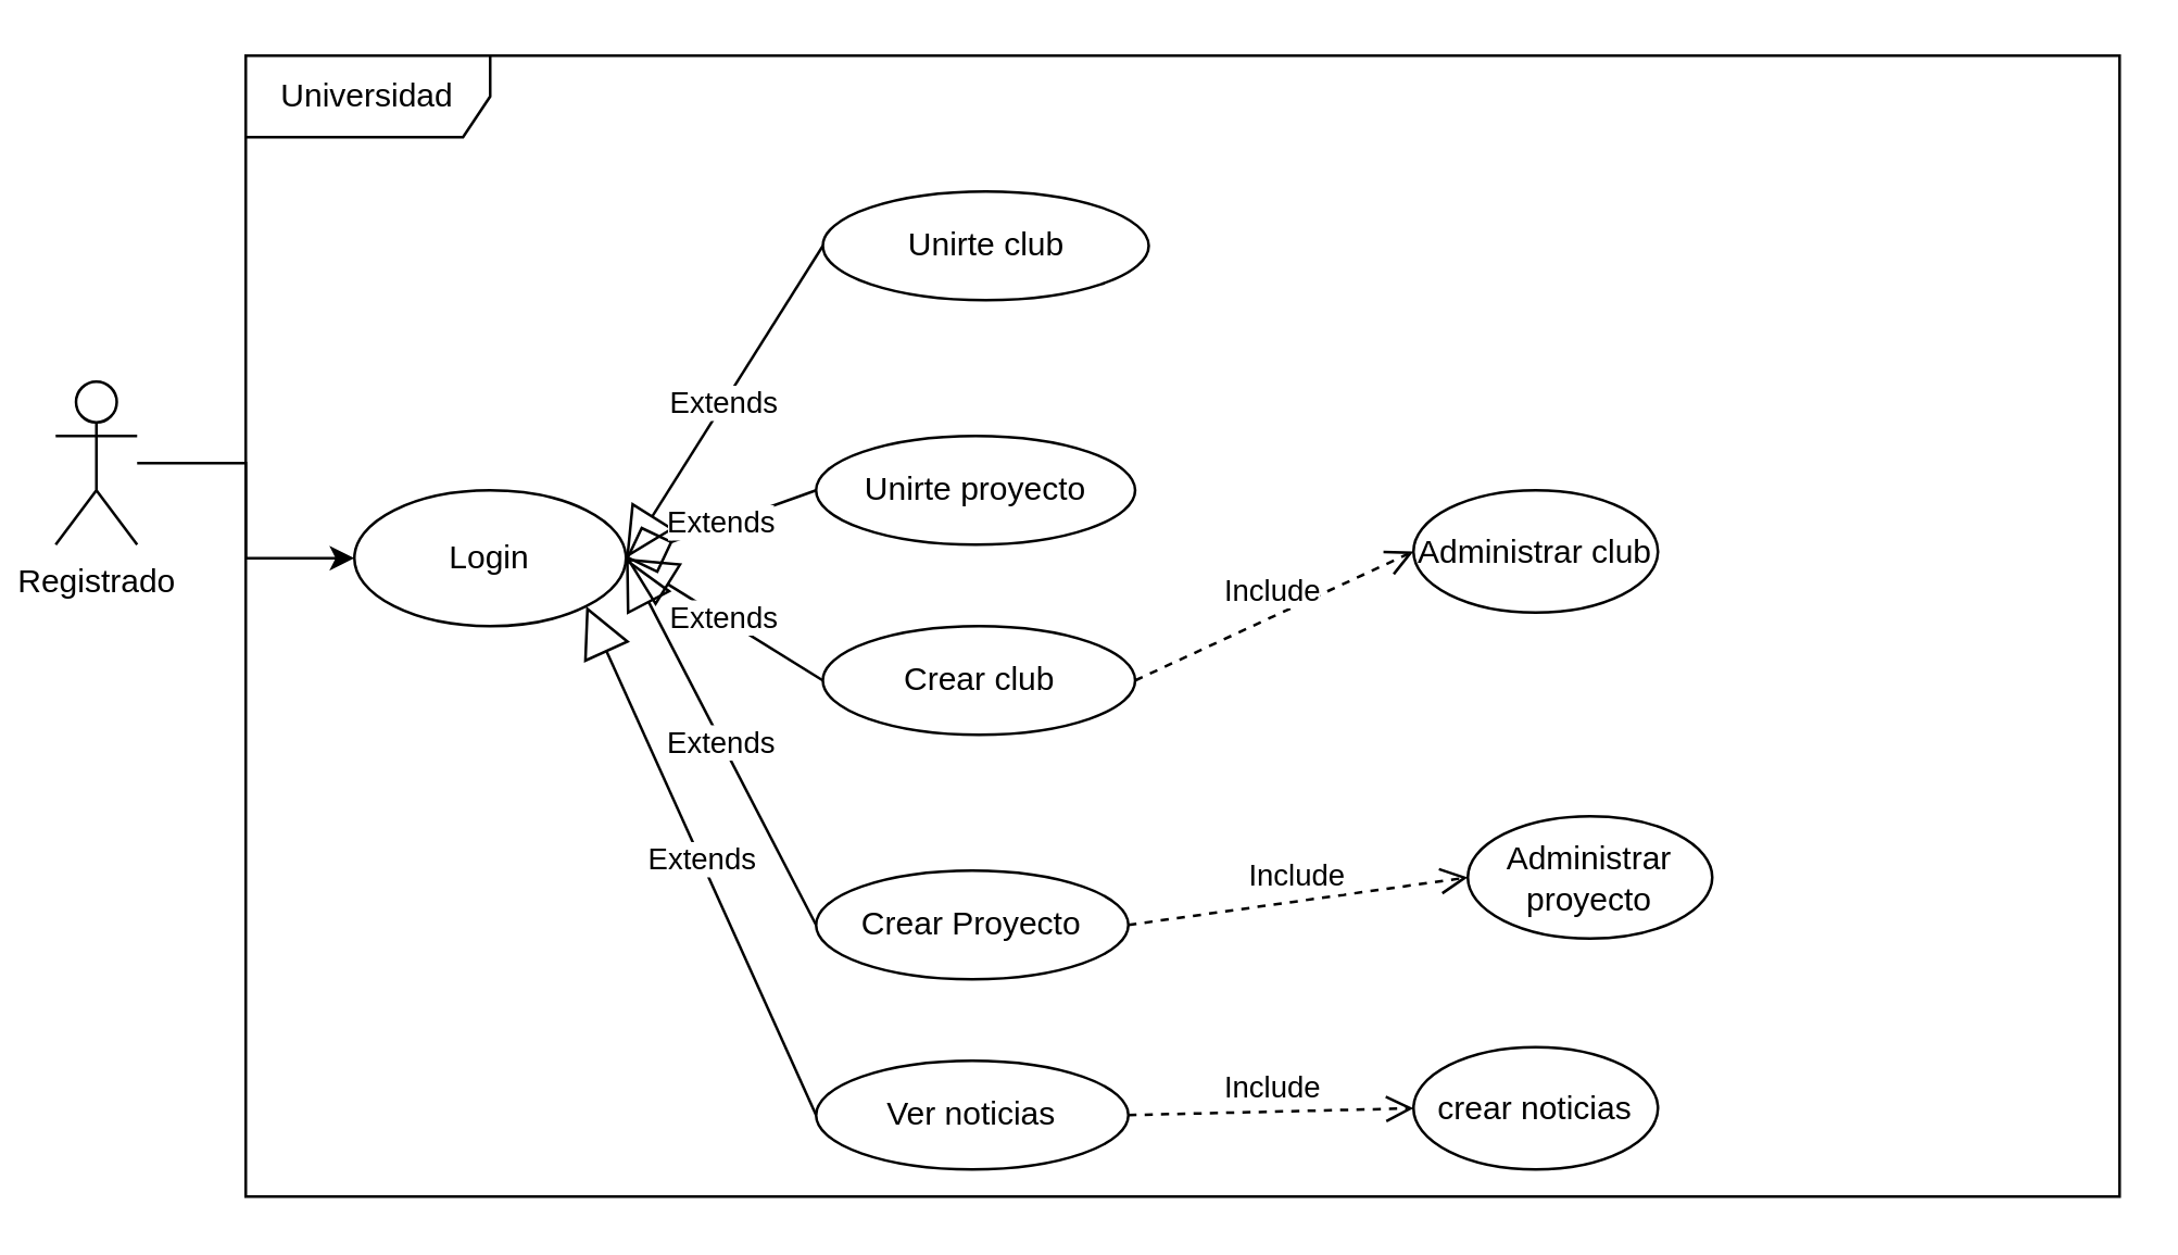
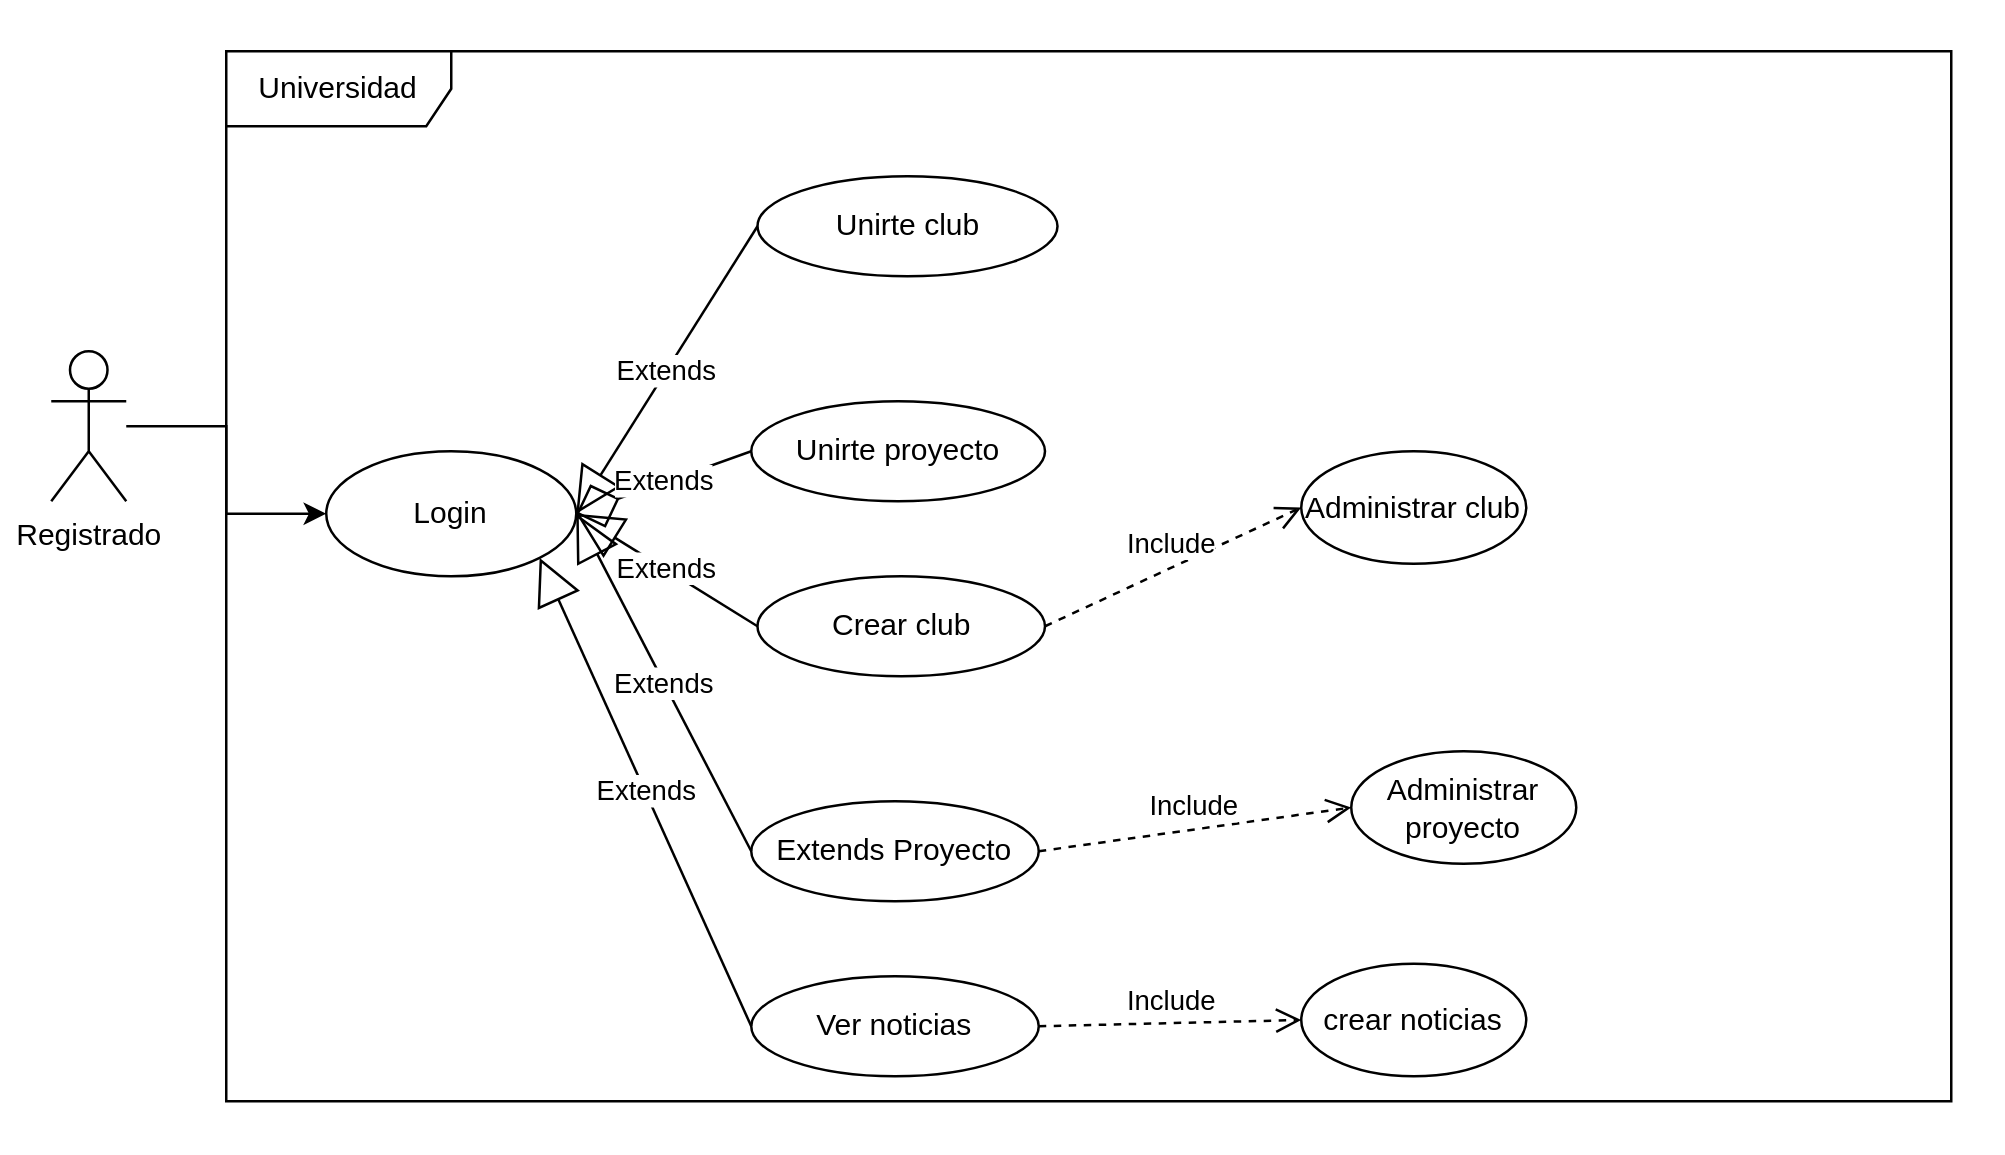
  <mxCell id="0" />
  <mxCell id="1" parent="0" />
  <mxCell id="2" value="Universidad" style="shape=umlFrame;whiteSpace=wrap;html=1;width=90;height=30;" vertex="1" parent="1"><mxGeometry x="90" y="20" width="690" height="420" as="geometry" /></mxCell>
  <mxCell id="3" style="edgeStyle=orthogonalEdgeStyle;rounded=0;orthogonalLoop=1;jettySize=auto;html=1;entryX=0;entryY=0.5;entryDx=0;entryDy=0;" edge="1" parent="1" source="4" target="5"><mxGeometry relative="1" as="geometry" /></mxCell>
  <mxCell id="4" value="Registrado" style="shape=umlActor;verticalLabelPosition=bottom;verticalAlign=top;html=1;" vertex="1" parent="1"><mxGeometry x="20" y="140" width="30" height="60" as="geometry" /></mxCell>
  <mxCell id="5" value="Login" style="ellipse;whiteSpace=wrap;html=1;" vertex="1" parent="1"><mxGeometry x="130" y="180" width="100" height="50" as="geometry" /></mxCell>
  <mxCell id="6" value="Unirte club" style="ellipse;whiteSpace=wrap;html=1;" vertex="1" parent="1"><mxGeometry x="302.5" y="70" width="120" height="40" as="geometry" /></mxCell>
  <mxCell id="7" value="Unirte proyecto" style="ellipse;whiteSpace=wrap;html=1;" vertex="1" parent="1"><mxGeometry x="300" y="160" width="117.5" height="40" as="geometry" /></mxCell>
  <mxCell id="8" value="Crear club" style="ellipse;whiteSpace=wrap;html=1;" vertex="1" parent="1"><mxGeometry x="302.5" y="230" width="115" height="40" as="geometry" /></mxCell>
- <mxCell id="9" value="Crear Proyecto" style="ellipse;whiteSpace=wrap;html=1;" vertex="1" parent="1"><mxGeometry x="300" y="320" width="115" height="40" as="geometry" /></mxCell>
+ <mxCell id="9" value="Extends Proyecto" style="ellipse;whiteSpace=wrap;html=1;" vertex="1" parent="1"><mxGeometry x="300" y="320" width="115" height="40" as="geometry" /></mxCell>
  <mxCell id="10" value="Administrar club" style="ellipse;whiteSpace=wrap;html=1;" vertex="1" parent="1"><mxGeometry x="520" y="180" width="90" height="45" as="geometry" /></mxCell>
  <mxCell id="11" value="Administrar proyecto" style="ellipse;whiteSpace=wrap;html=1;" vertex="1" parent="1"><mxGeometry x="540" y="300" width="90" height="45" as="geometry" /></mxCell>
  <mxCell id="12" value="Extends" style="endArrow=block;endSize=16;endFill=0;html=1;rounded=0;exitX=0;exitY=0.5;exitDx=0;exitDy=0;entryX=1;entryY=0.5;entryDx=0;entryDy=0;" edge="1" parent="1" source="6" target="5"><mxGeometry width="160" relative="1" as="geometry"><mxPoint x="390" y="205" as="sourcePoint" /><mxPoint x="230" y="205" as="targetPoint" /></mxGeometry></mxCell>
  <mxCell id="13" value="Extends" style="endArrow=diamond;endSize=16;endFill=0;html=1;rounded=0;exitX=0;exitY=0.5;exitDx=0;exitDy=0;entryX=1;entryY=0.5;entryDx=0;entryDy=0;" edge="1" parent="1" source="7" target="5"><mxGeometry width="160" relative="1" as="geometry"><mxPoint x="270" y="80" as="sourcePoint" /><mxPoint x="240" y="215" as="targetPoint" /></mxGeometry></mxCell>
  <mxCell id="14" value="Extends" style="endArrow=block;endSize=16;endFill=0;html=1;rounded=0;exitX=0;exitY=0.5;exitDx=0;exitDy=0;entryX=1;entryY=0.5;entryDx=0;entryDy=0;" edge="1" parent="1" source="8" target="5"><mxGeometry width="160" relative="1" as="geometry"><mxPoint x="272.5" y="130" as="sourcePoint" /><mxPoint x="240" y="215" as="targetPoint" /></mxGeometry></mxCell>
  <mxCell id="15" value="Extends" style="endArrow=block;endSize=16;endFill=0;html=1;rounded=0;exitX=0;exitY=0.5;exitDx=0;exitDy=0;entryX=1;entryY=0.5;entryDx=0;entryDy=0;" edge="1" parent="1" source="9" target="5"><mxGeometry width="160" relative="1" as="geometry"><mxPoint x="275" y="190" as="sourcePoint" /><mxPoint x="240" y="215" as="targetPoint" /></mxGeometry></mxCell>
  <mxCell id="16" value="Include" style="html=1;verticalAlign=bottom;endArrow=open;dashed=1;endSize=8;rounded=0;entryX=0;entryY=0.5;entryDx=0;entryDy=0;exitX=1;exitY=0.5;exitDx=0;exitDy=0;" edge="1" parent="1" source="8" target="10"><mxGeometry relative="1" as="geometry"><mxPoint x="430" y="240" as="sourcePoint" /><mxPoint x="350" y="240" as="targetPoint" /></mxGeometry></mxCell>
  <mxCell id="17" value="Include" style="html=1;verticalAlign=bottom;endArrow=open;dashed=1;endSize=8;rounded=0;entryX=0;entryY=0.5;entryDx=0;entryDy=0;exitX=1;exitY=0.5;exitDx=0;exitDy=0;" edge="1" parent="1" source="9" target="11"><mxGeometry relative="1" as="geometry"><mxPoint x="425" y="290" as="sourcePoint" /><mxPoint x="510" y="282.5" as="targetPoint" /></mxGeometry></mxCell>
  <mxCell id="18" value="Ver noticias" style="ellipse;whiteSpace=wrap;html=1;" vertex="1" parent="1"><mxGeometry x="300" y="390" width="115" height="40" as="geometry" /></mxCell>
  <mxCell id="19" value="Extends" style="endArrow=block;endSize=16;endFill=0;html=1;rounded=0;exitX=0;exitY=0.5;exitDx=0;exitDy=0;entryX=1;entryY=1;entryDx=0;entryDy=0;" edge="1" parent="1" source="18" target="5"><mxGeometry width="160" relative="1" as="geometry"><mxPoint x="302.5" y="405" as="sourcePoint" /><mxPoint x="233" y="210" as="targetPoint" /></mxGeometry></mxCell>
  <mxCell id="20" value="crear noticias" style="ellipse;whiteSpace=wrap;html=1;" vertex="1" parent="1"><mxGeometry x="520" y="385" width="90" height="45" as="geometry" /></mxCell>
  <mxCell id="21" value="Include" style="html=1;verticalAlign=bottom;endArrow=open;dashed=1;endSize=8;rounded=0;entryX=0;entryY=0.5;entryDx=0;entryDy=0;exitX=1;exitY=0.5;exitDx=0;exitDy=0;" edge="1" parent="1" source="18" target="20"><mxGeometry relative="1" as="geometry"><mxPoint x="425" y="350" as="sourcePoint" /><mxPoint x="550" y="332.5" as="targetPoint" /></mxGeometry></mxCell>
